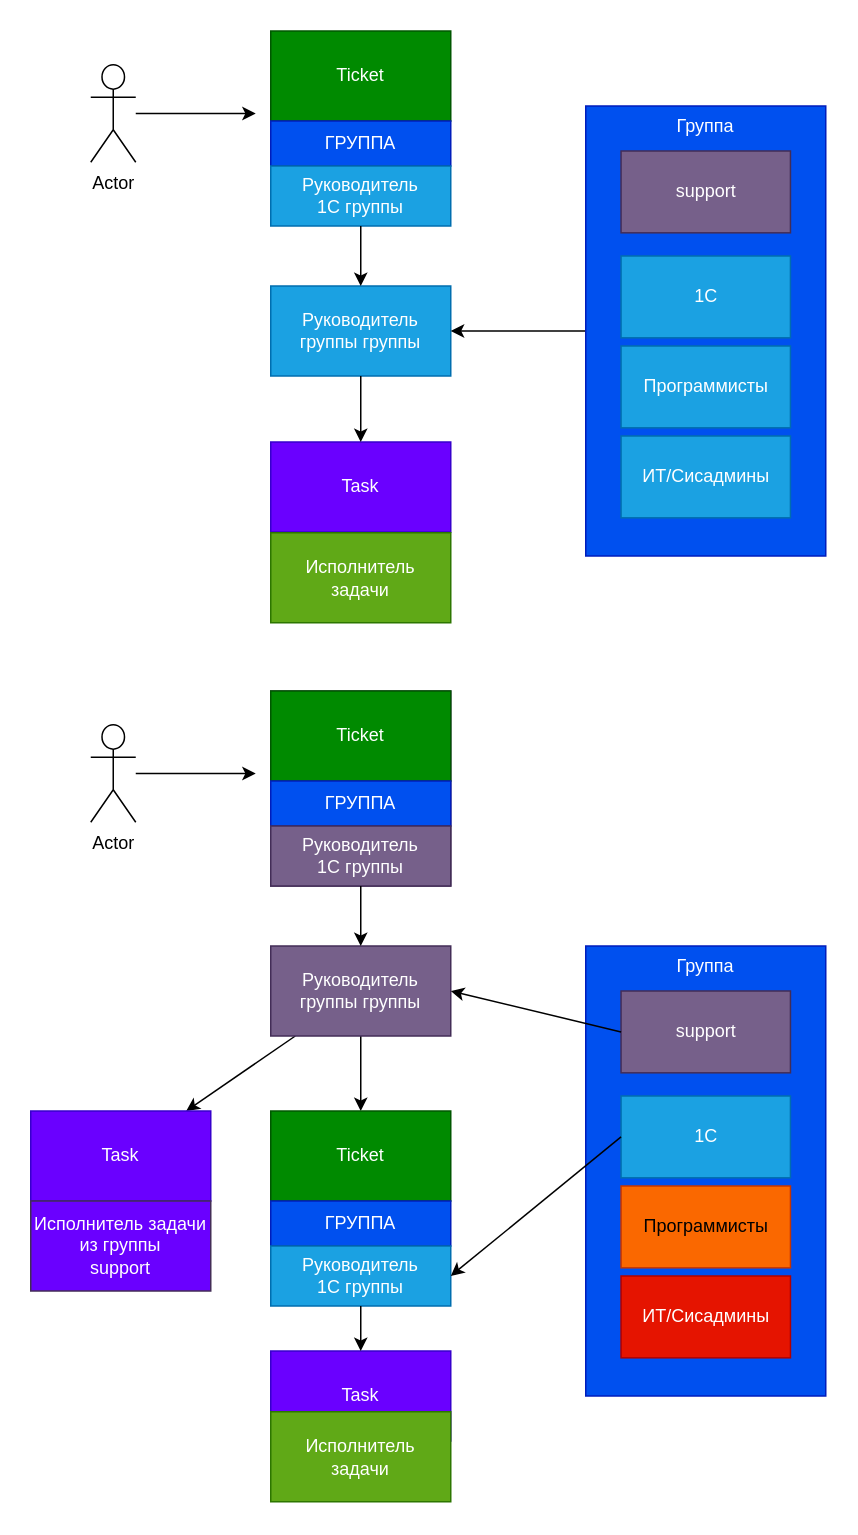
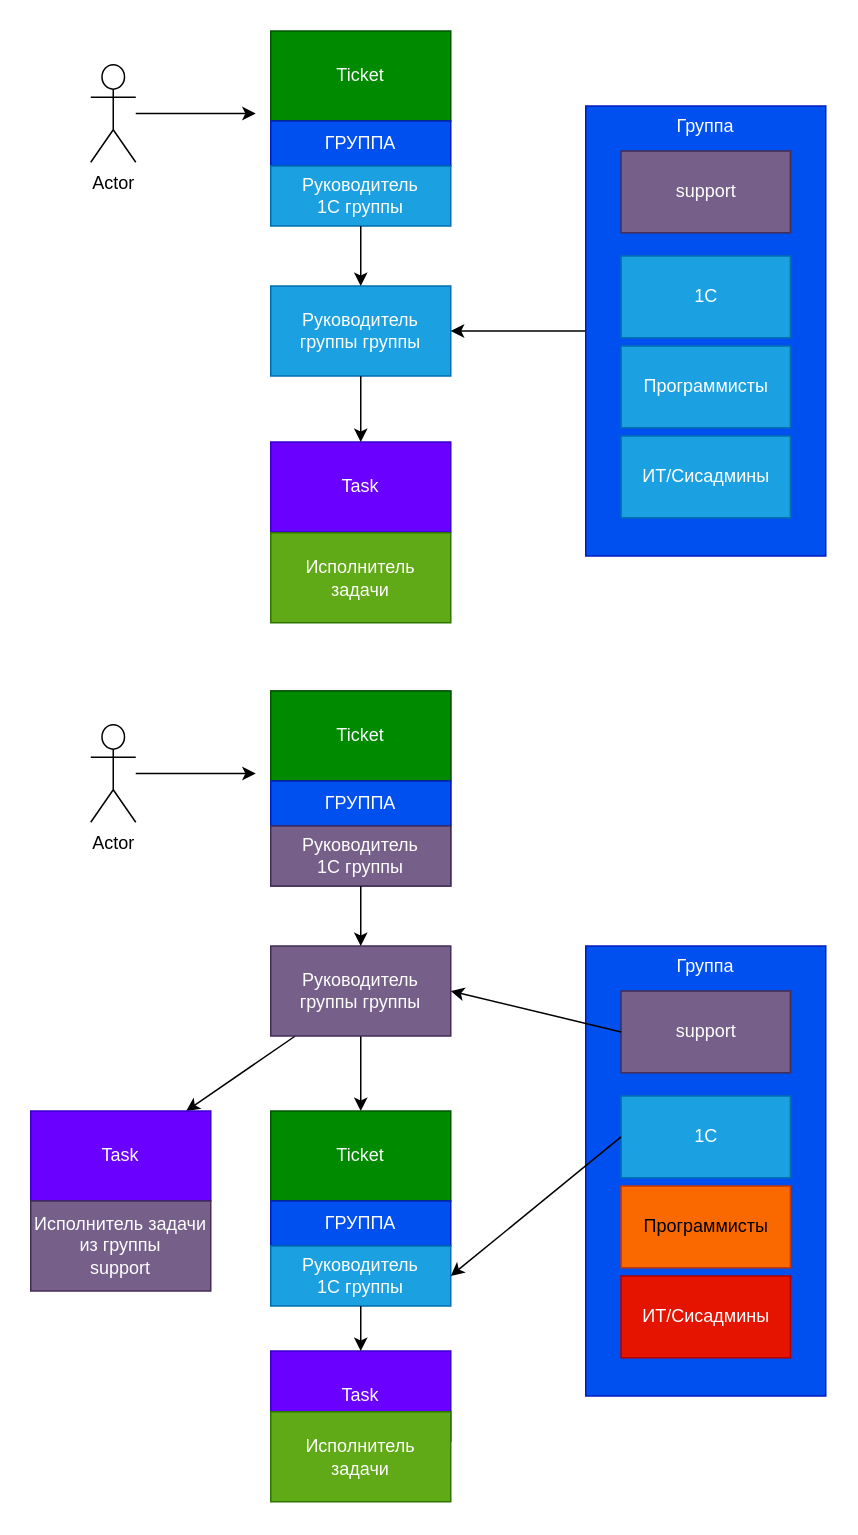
  <mxCell id="0" />
  <mxCell id="1" parent="0" />
  <mxCell id="2" style="edgeStyle=none;html=1;exitX=0;exitY=0.5;exitDx=0;exitDy=0;entryX=0;entryY=0.817;entryDx=0;entryDy=0;entryPerimeter=0;" edge="1" parent="1"><mxGeometry relative="1" as="geometry"><Array as="points"><mxPoint x="80" y="530" /></Array><mxPoint x="140" y="105" as="sourcePoint" /></mxGeometry></mxCell>
  <mxCell id="3" value="" style="group" vertex="1" connectable="0" parent="1"><mxGeometry x="60" y="20" width="490" height="394.5" as="geometry" /></mxCell>
  <mxCell id="4" value="" style="edgeStyle=none;html=1;entryX=0;entryY=0.5;entryDx=0;entryDy=0;" edge="1" parent="3" source="5"><mxGeometry relative="1" as="geometry"><mxPoint x="110" y="55" as="targetPoint" /></mxGeometry></mxCell>
  <mxCell id="5" value="Actor" style="shape=umlActor;verticalLabelPosition=bottom;verticalAlign=top;html=1;outlineConnect=0;" vertex="1" parent="3"><mxGeometry y="22.5" width="30" height="65" as="geometry" /></mxCell>
  <mxCell id="6" value="" style="group" vertex="1" connectable="0" parent="3"><mxGeometry x="120" width="120" height="130" as="geometry" /></mxCell>
  <mxCell id="7" value="Ticket" style="rounded=0;whiteSpace=wrap;html=1;fillColor=#008a00;fontColor=#ffffff;strokeColor=#005700;" vertex="1" parent="6"><mxGeometry width="120" height="60" as="geometry" /></mxCell>
  <mxCell id="8" value="ГРУППА" style="rounded=0;whiteSpace=wrap;html=1;fillColor=#0050ef;fontColor=#ffffff;strokeColor=#001DBC;" vertex="1" parent="6"><mxGeometry y="60" width="120" height="30" as="geometry" /></mxCell>
  <mxCell id="9" value="Руководитель&lt;br&gt;1С группы" style="rounded=0;whiteSpace=wrap;html=1;fillColor=#1ba1e2;fontColor=#ffffff;strokeColor=#006EAF;" vertex="1" parent="6"><mxGeometry y="90" width="120" height="40" as="geometry" /></mxCell>
  <mxCell id="10" value="Руководитель группы группы" style="rounded=0;whiteSpace=wrap;html=1;fillColor=#1ba1e2;fontColor=#ffffff;strokeColor=#006EAF;" vertex="1" parent="3"><mxGeometry x="120" y="170" width="120" height="60" as="geometry" /></mxCell>
  <mxCell id="11" style="edgeStyle=none;html=1;" edge="1" parent="3" source="9" target="10"><mxGeometry relative="1" as="geometry" /></mxCell>
  <mxCell id="12" value="Task" style="rounded=0;whiteSpace=wrap;html=1;fillColor=#6a00ff;fontColor=#ffffff;strokeColor=#3700CC;" vertex="1" parent="3"><mxGeometry x="120" y="274" width="120" height="60" as="geometry" /></mxCell>
  <mxCell id="13" style="edgeStyle=none;html=1;exitX=0.5;exitY=1;exitDx=0;exitDy=0;entryX=0.5;entryY=0;entryDx=0;entryDy=0;" edge="1" parent="3" source="10" target="12"><mxGeometry relative="1" as="geometry" /></mxCell>
  <mxCell id="14" value="Исполнитель&lt;br&gt;задачи" style="rounded=0;whiteSpace=wrap;html=1;fillColor=#60a917;fontColor=#ffffff;strokeColor=#2D7600;" vertex="1" parent="3"><mxGeometry x="120" y="334.5" width="120" height="60" as="geometry" /></mxCell>
  <mxCell id="15" style="edgeStyle=none;html=1;exitX=0;exitY=0.5;exitDx=0;exitDy=0;entryX=1;entryY=0.5;entryDx=0;entryDy=0;" edge="1" parent="3" source="16" target="10"><mxGeometry relative="1" as="geometry" /></mxCell>
  <mxCell id="16" value="Группа" style="rounded=0;whiteSpace=wrap;html=1;verticalAlign=top;fillColor=#0050ef;fontColor=#ffffff;strokeColor=#001DBC;container=0;" vertex="1" parent="3"><mxGeometry x="330" y="50" width="160" height="300" as="geometry" /></mxCell>
  <mxCell id="17" value="1C" style="rounded=0;whiteSpace=wrap;html=1;fillColor=#1ba1e2;fontColor=#ffffff;strokeColor=#006EAF;container=0;" vertex="1" parent="3"><mxGeometry x="353.529" y="149.998" width="112.941" height="54.545" as="geometry" /></mxCell>
  <mxCell id="18" value="support" style="rounded=0;whiteSpace=wrap;html=1;fillColor=#76608a;fontColor=#ffffff;strokeColor=#432D57;container=0;" vertex="1" parent="3"><mxGeometry x="353.529" y="80.002" width="112.941" height="54.545" as="geometry" /></mxCell>
  <mxCell id="19" value="Программисты" style="rounded=0;whiteSpace=wrap;html=1;fillColor=#1ba1e2;fontColor=#ffffff;strokeColor=#006EAF;container=0;" vertex="1" parent="3"><mxGeometry x="353.529" y="210.005" width="112.941" height="54.545" as="geometry" /></mxCell>
  <mxCell id="20" value="ИТ/Сисадмины" style="rounded=0;whiteSpace=wrap;html=1;fillColor=#1ba1e2;fontColor=#ffffff;strokeColor=#006EAF;container=0;" vertex="1" parent="3"><mxGeometry x="353.529" y="270.001" width="112.941" height="54.545" as="geometry" /></mxCell>
  <mxCell id="21" value="" style="edgeStyle=none;html=1;entryX=0;entryY=0.5;entryDx=0;entryDy=0;" edge="1" parent="1" source="22"><mxGeometry relative="1" as="geometry"><mxPoint x="170" y="515" as="targetPoint" /></mxGeometry></mxCell>
  <mxCell id="22" value="Actor" style="shape=umlActor;verticalLabelPosition=bottom;verticalAlign=top;html=1;outlineConnect=0;" vertex="1" parent="1"><mxGeometry x="60" y="482.5" width="30" height="65" as="geometry" /></mxCell>
  <mxCell id="23" value="" style="group;fillColor=#76608a;fontColor=#ffffff;strokeColor=#432D57;" vertex="1" connectable="0" parent="1"><mxGeometry x="180" y="460" width="120" height="130" as="geometry" /></mxCell>
  <mxCell id="24" value="Ticket" style="rounded=0;whiteSpace=wrap;html=1;fillColor=#008a00;fontColor=#ffffff;strokeColor=#005700;" vertex="1" parent="23"><mxGeometry width="120" height="60" as="geometry" /></mxCell>
  <mxCell id="25" value="ГРУППА" style="rounded=0;whiteSpace=wrap;html=1;fillColor=#0050ef;fontColor=#ffffff;strokeColor=#001DBC;" vertex="1" parent="23"><mxGeometry y="60" width="120" height="30" as="geometry" /></mxCell>
  <mxCell id="26" value="Руководитель&lt;br&gt;1С группы" style="rounded=0;whiteSpace=wrap;html=1;fillColor=#76608a;fontColor=#ffffff;strokeColor=#432D57;" vertex="1" parent="23"><mxGeometry y="90" width="120" height="40" as="geometry" /></mxCell>
  <mxCell id="27" style="edgeStyle=none;html=1;exitX=0.5;exitY=1;exitDx=0;exitDy=0;entryX=0.5;entryY=0;entryDx=0;entryDy=0;" edge="1" parent="1" source="29" target="34"><mxGeometry relative="1" as="geometry" /></mxCell>
  <mxCell id="28" value="" style="edgeStyle=none;html=1;" edge="1" parent="1" source="29" target="46"><mxGeometry relative="1" as="geometry" /></mxCell>
  <mxCell id="29" value="Руководитель группы группы" style="rounded=0;whiteSpace=wrap;html=1;fillColor=#76608a;fontColor=#ffffff;strokeColor=#432D57;" vertex="1" parent="1"><mxGeometry x="180" y="630" width="120" height="60" as="geometry" /></mxCell>
  <mxCell id="30" style="edgeStyle=none;html=1;" edge="1" parent="1" source="26" target="29"><mxGeometry relative="1" as="geometry" /></mxCell>
  <mxCell id="31" value="Task" style="rounded=0;whiteSpace=wrap;html=1;fillColor=#6a00ff;fontColor=#ffffff;strokeColor=#3700CC;" vertex="1" parent="1"><mxGeometry x="180" y="900" width="120" height="60" as="geometry" /></mxCell>
  <mxCell id="32" value="Исполнитель&lt;br&gt;задачи" style="rounded=0;whiteSpace=wrap;html=1;fillColor=#60a917;fontColor=#ffffff;strokeColor=#2D7600;" vertex="1" parent="1"><mxGeometry x="180" y="940.5" width="120" height="60" as="geometry" /></mxCell>
  <mxCell id="33" value="" style="group" vertex="1" connectable="0" parent="1"><mxGeometry x="180" y="740" width="120" height="130" as="geometry" /></mxCell>
  <mxCell id="34" value="Ticket" style="rounded=0;whiteSpace=wrap;html=1;fillColor=#008a00;fontColor=#ffffff;strokeColor=#005700;" vertex="1" parent="33"><mxGeometry width="120" height="60" as="geometry" /></mxCell>
  <mxCell id="35" value="ГРУППА" style="rounded=0;whiteSpace=wrap;html=1;fillColor=#0050ef;fontColor=#ffffff;strokeColor=#001DBC;" vertex="1" parent="33"><mxGeometry y="60" width="120" height="30" as="geometry" /></mxCell>
  <mxCell id="36" value="Руководитель&lt;br&gt;1С группы" style="rounded=0;whiteSpace=wrap;html=1;fillColor=#1ba1e2;fontColor=#ffffff;strokeColor=#006EAF;" vertex="1" parent="33"><mxGeometry y="90" width="120" height="40" as="geometry" /></mxCell>
  <mxCell id="37" style="edgeStyle=none;html=1;exitX=0.5;exitY=1;exitDx=0;exitDy=0;entryX=0.5;entryY=0;entryDx=0;entryDy=0;" edge="1" parent="1" source="36" target="31"><mxGeometry relative="1" as="geometry" /></mxCell>
  <mxCell id="38" value="" style="group" vertex="1" connectable="0" parent="1"><mxGeometry x="390" y="630" width="160" height="300" as="geometry" /></mxCell>
  <mxCell id="39" value="Группа" style="rounded=0;whiteSpace=wrap;html=1;verticalAlign=top;fillColor=#0050ef;fontColor=#ffffff;strokeColor=#001DBC;container=0;" vertex="1" parent="38"><mxGeometry width="160" height="300" as="geometry" /></mxCell>
  <mxCell id="40" value="1C" style="rounded=0;whiteSpace=wrap;html=1;fillColor=#1ba1e2;fontColor=#ffffff;strokeColor=#006EAF;container=0;" vertex="1" parent="38"><mxGeometry x="23.529" y="99.998" width="112.941" height="54.545" as="geometry" /></mxCell>
  <mxCell id="41" value="support" style="rounded=0;whiteSpace=wrap;html=1;fillColor=#76608a;fontColor=#ffffff;strokeColor=#432D57;container=0;" vertex="1" parent="38"><mxGeometry x="23.529" y="30.002" width="112.941" height="54.545" as="geometry" /></mxCell>
  <mxCell id="42" value="Программисты" style="rounded=0;whiteSpace=wrap;html=1;fillColor=#fa6800;fontColor=#000000;strokeColor=#C73500;container=0;" vertex="1" parent="38"><mxGeometry x="23.529" y="160.005" width="112.941" height="54.545" as="geometry" /></mxCell>
  <mxCell id="43" value="ИТ/Сисадмины" style="rounded=0;whiteSpace=wrap;html=1;fillColor=#e51400;fontColor=#ffffff;strokeColor=#B20000;container=0;" vertex="1" parent="38"><mxGeometry x="23.529" y="220.001" width="112.941" height="54.545" as="geometry" /></mxCell>
  <mxCell id="44" style="edgeStyle=none;html=1;exitX=0;exitY=0.5;exitDx=0;exitDy=0;entryX=1;entryY=0.5;entryDx=0;entryDy=0;" edge="1" parent="1" source="40" target="36"><mxGeometry relative="1" as="geometry" /></mxCell>
  <mxCell id="45" style="edgeStyle=none;html=1;exitX=0;exitY=0.5;exitDx=0;exitDy=0;entryX=1;entryY=0.5;entryDx=0;entryDy=0;" edge="1" parent="1" source="41" target="29"><mxGeometry relative="1" as="geometry" /></mxCell>
  <mxCell id="46" value="Task" style="rounded=0;whiteSpace=wrap;html=1;fillColor=#6a00ff;fontColor=#ffffff;strokeColor=#3700CC;" vertex="1" parent="1"><mxGeometry x="20" y="740" width="120" height="60" as="geometry" /></mxCell>
- <mxCell id="47" value="Исполнитель задачи&lt;br&gt;из группы&lt;br&gt;support" style="rounded=0;whiteSpace=wrap;html=1;fillColor=#6a00ff;fontColor=#ffffff;strokeColor=#432D57;" vertex="1" parent="1"><mxGeometry x="20" y="800" width="120" height="60" as="geometry" /></mxCell>
+ <mxCell id="47" value="Исполнитель задачи&lt;br&gt;из группы&lt;br&gt;support" style="rounded=0;whiteSpace=wrap;html=1;fillColor=#76608a;fontColor=#ffffff;strokeColor=#432D57;" vertex="1" parent="1"><mxGeometry x="20" y="800" width="120" height="60" as="geometry" /></mxCell>
